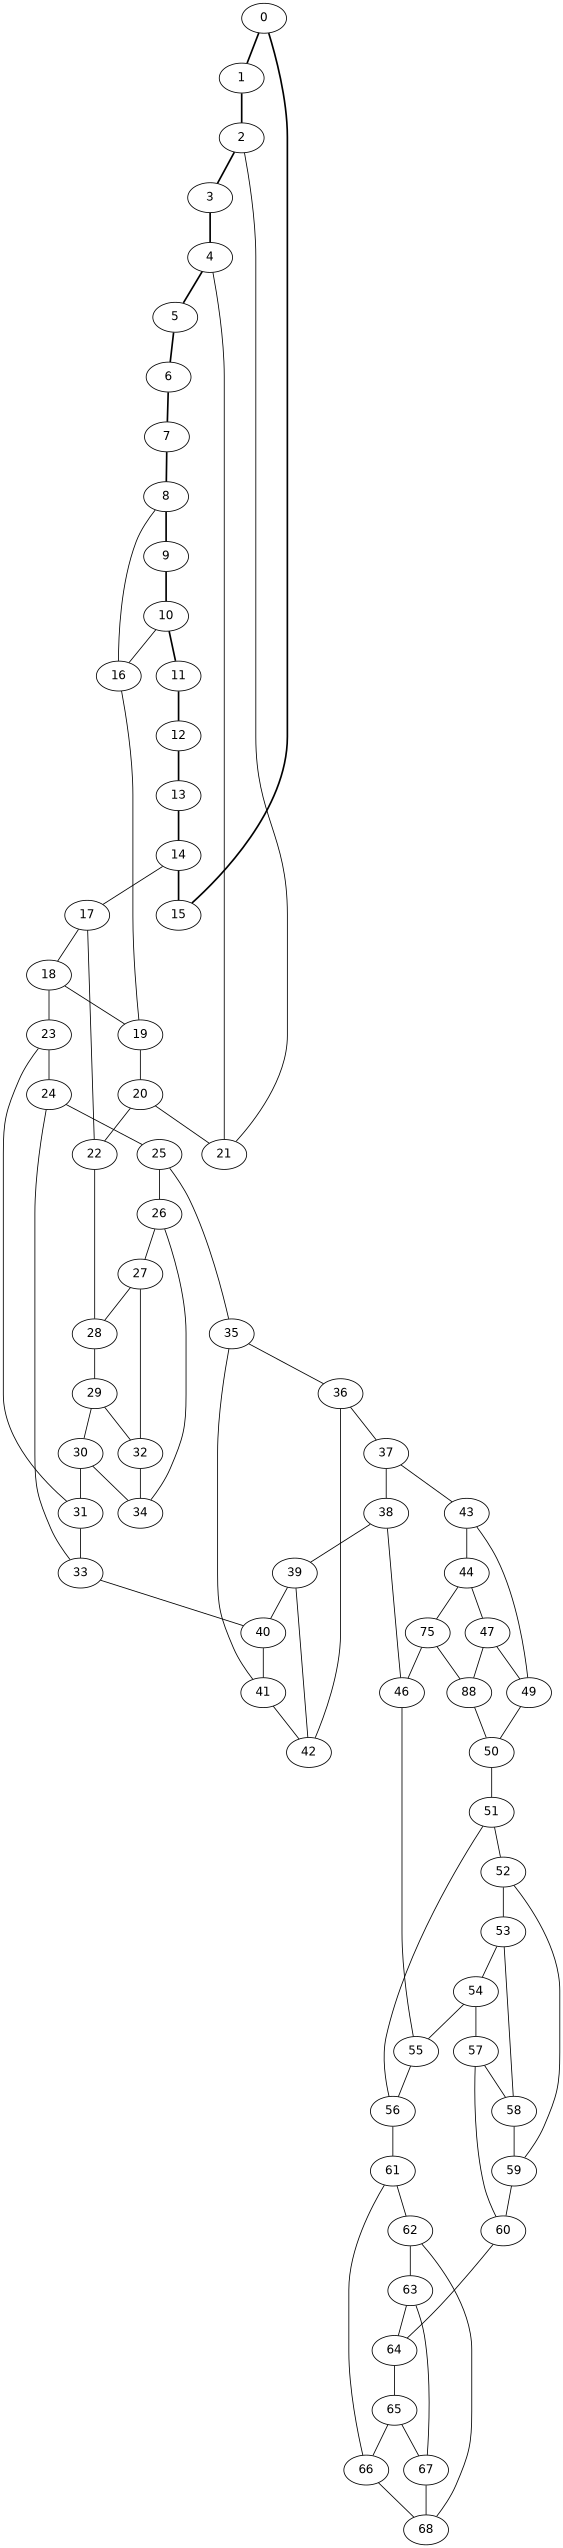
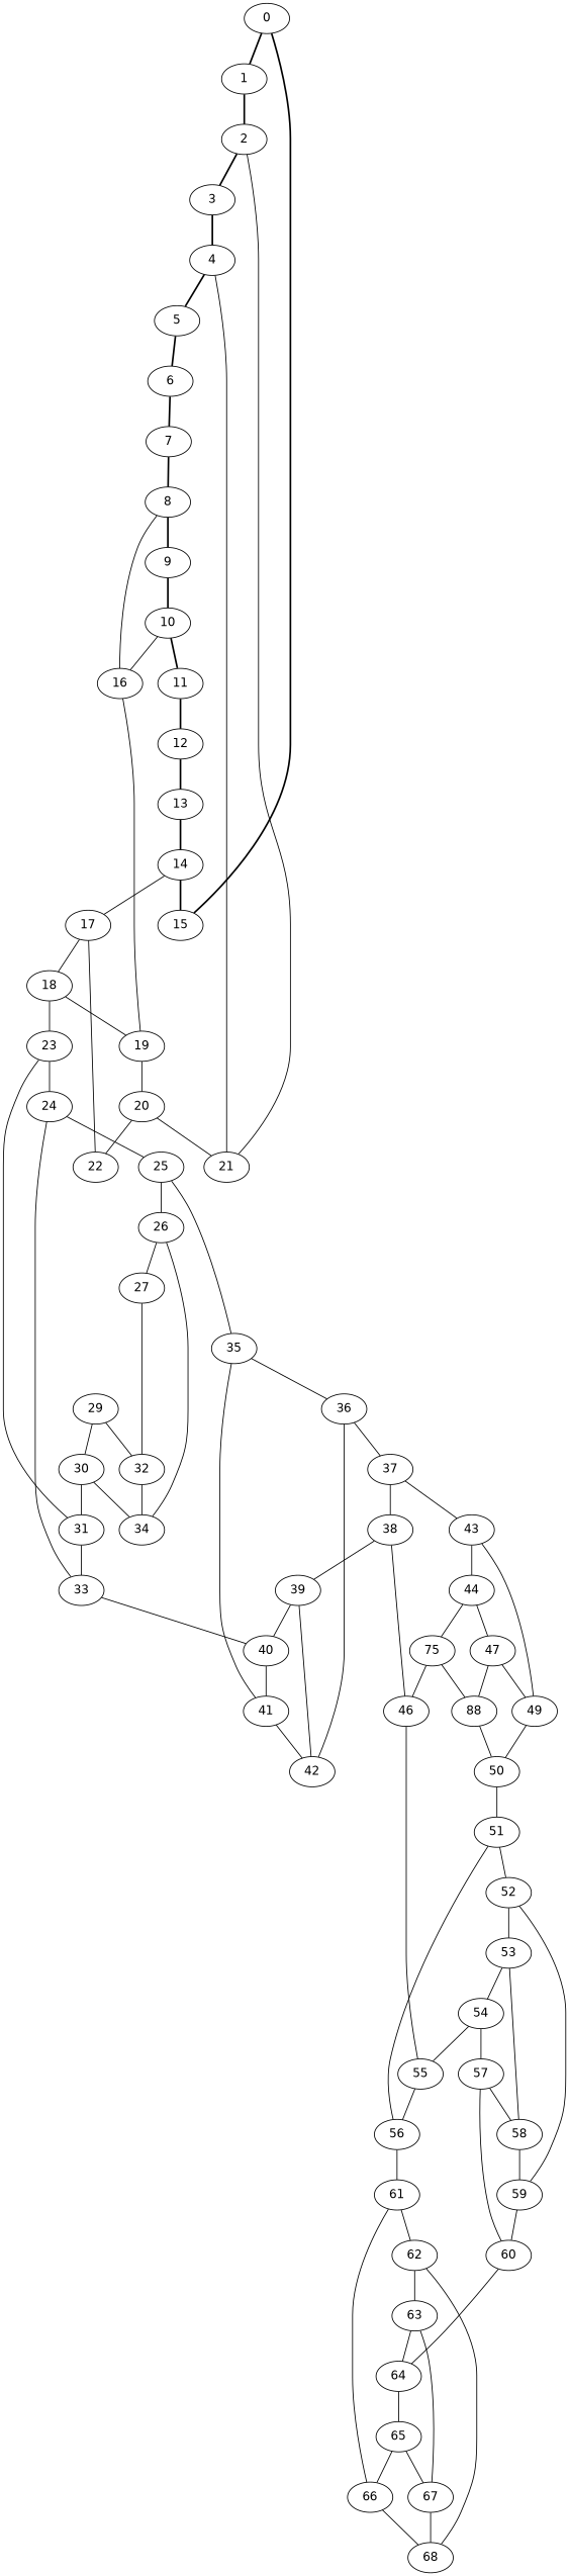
  graph {
    fontname="DejaVu Sans"
    node [fontname="DejaVu Sans"]
    edge [fontname="DejaVu Sans"]
    0
    1
    15
    2
    3
    21
    4
    5
    6
    7
    8
    9
    16
    10
    19
    11
    20
    12
    13
    14
    17
    18
    22
    23
-   28
    24
    31
    29
    25
    33
    32
    30
    26
    35
    40
    27
    34
    36
    41
    37
    42
    38
    43
    39
    46
    44
    49
    55
    n49 [label=75]
    47
    50
    56
    n53 [label=88]
    51
    61
    52
    53
    59
    54
    58
    60
    62
    66
    57
    64
    63
    68
    65
    67
    0 -- 1 [style=bold]
    0 -- 15 [style=bold]
    1 -- 2 [style=bold]
    2 -- 3 [style=bold]
    2 -- 21
    3 -- 4 [style=bold]
    4 -- 21
    4 -- 5 [style=bold]
    5 -- 6 [style=bold]
    6 -- 7 [style=bold]
    7 -- 8 [style=bold]
    8 -- 9 [style=bold]
    8 -- 16
    9 -- 10 [style=bold]
    16 -- 19
    10 -- 16
    10 -- 11 [style=bold]
    19 -- 20
    11 -- 12 [style=bold]
    20 -- 21
    20 -- 22
    12 -- 13 [style=bold]
    13 -- 14 [style=bold]
    14 -- 15 [style=bold]
    14 -- 17
    17 -- 18
    17 -- 22
    18 -- 19
    18 -- 23
-   22 -- 28
    23 -- 24
    23 -- 31
-   28 -- 29
    24 -- 25
    24 -- 33
    31 -- 33
    29 -- 32
    29 -- 30
    25 -- 26
    25 -- 35
    33 -- 40
    32 -- 34
    30 -- 31
    30 -- 34
    26 -- 27
    26 -- 34
    35 -- 36
    35 -- 41
    40 -- 41
-   27 -- 28
    27 -- 32
    36 -- 37
    36 -- 42
    41 -- 42
    37 -- 38
    37 -- 43
    38 -- 39
    38 -- 46
    43 -- 44
    43 -- 49
    39 -- 40
    39 -- 42
    46 -- 55
    44 -- n49
    44 -- 47
    49 -- 50
    55 -- 56
    n49 -- 46
    n49 -- n53
    47 -- 49
    47 -- n53
    50 -- 51
    56 -- 61
    n53 -- 50
    51 -- 56
    51 -- 52
    61 -- 62
    61 -- 66
    52 -- 53
    52 -- 59
    53 -- 54
    53 -- 58
    59 -- 60
    54 -- 55
    54 -- 57
    58 -- 59
    60 -- 64
    62 -- 63
    62 -- 68
    66 -- 68
    57 -- 58
    57 -- 60
    64 -- 65
    63 -- 64
    63 -- 67
    65 -- 66
    65 -- 67
    67 -- 68
  }
